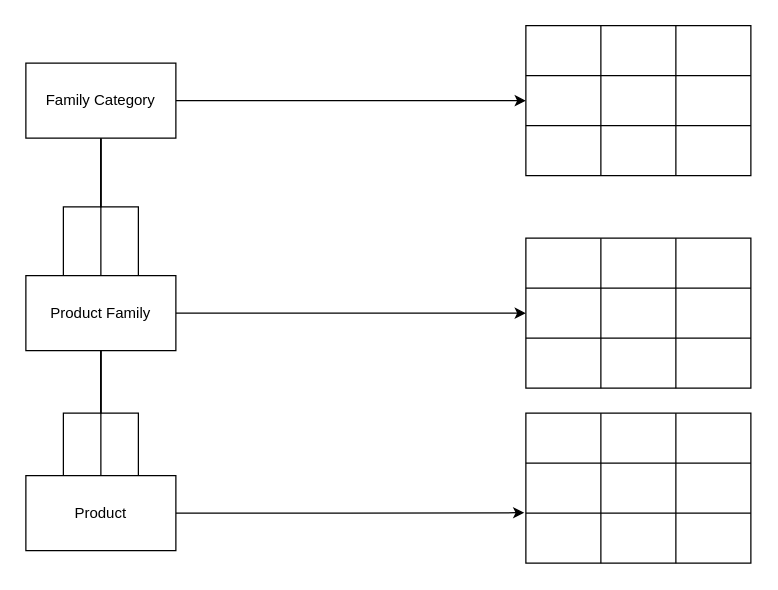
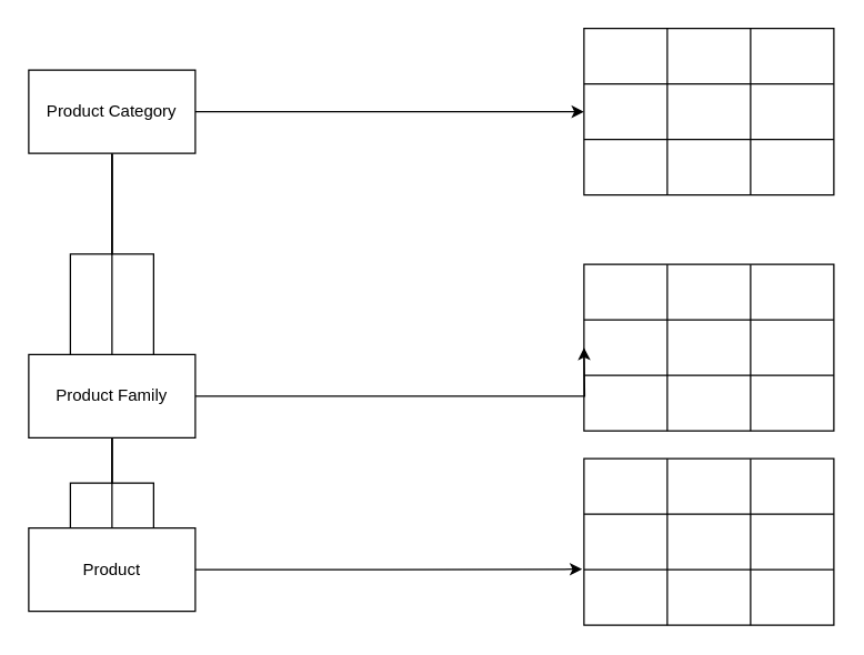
  <mxCell id="0" />
  <mxCell id="1" parent="0" />
  <mxCell id="2" value="" style="shape=table;html=1;whiteSpace=wrap;startSize=0;container=1;collapsible=0;childLayout=tableLayout;" vertex="1" parent="1"><mxGeometry x="420" y="190" width="180" height="120" as="geometry" /></mxCell>
  <mxCell id="3" value="" style="shape=tableRow;horizontal=0;startSize=0;swimlaneHead=0;swimlaneBody=0;top=0;left=0;bottom=0;right=0;collapsible=0;dropTarget=0;fillColor=none;points=[[0,0.5],[1,0.5]];portConstraint=eastwest;" vertex="1" parent="2"><mxGeometry width="180" height="40" as="geometry" /></mxCell>
  <mxCell id="4" value="" style="shape=partialRectangle;html=1;whiteSpace=wrap;connectable=0;fillColor=none;top=0;left=0;bottom=0;right=0;overflow=hidden;" vertex="1" parent="3"><mxGeometry width="60" height="40" as="geometry"><mxRectangle width="60" height="40" as="alternateBounds" /></mxGeometry></mxCell>
  <mxCell id="5" value="" style="shape=partialRectangle;html=1;whiteSpace=wrap;connectable=0;fillColor=none;top=0;left=0;bottom=0;right=0;overflow=hidden;" vertex="1" parent="3"><mxGeometry x="60" width="60" height="40" as="geometry"><mxRectangle width="60" height="40" as="alternateBounds" /></mxGeometry></mxCell>
  <mxCell id="6" value="" style="shape=partialRectangle;html=1;whiteSpace=wrap;connectable=0;fillColor=none;top=0;left=0;bottom=0;right=0;overflow=hidden;" vertex="1" parent="3"><mxGeometry x="120" width="60" height="40" as="geometry"><mxRectangle width="60" height="40" as="alternateBounds" /></mxGeometry></mxCell>
  <mxCell id="7" value="" style="shape=tableRow;horizontal=0;startSize=0;swimlaneHead=0;swimlaneBody=0;top=0;left=0;bottom=0;right=0;collapsible=0;dropTarget=0;fillColor=none;points=[[0,0.5],[1,0.5]];portConstraint=eastwest;" vertex="1" parent="2"><mxGeometry y="40" width="180" height="40" as="geometry" /></mxCell>
  <mxCell id="8" value="" style="shape=partialRectangle;html=1;whiteSpace=wrap;connectable=0;fillColor=none;top=0;left=0;bottom=0;right=0;overflow=hidden;" vertex="1" parent="7"><mxGeometry width="60" height="40" as="geometry"><mxRectangle width="60" height="40" as="alternateBounds" /></mxGeometry></mxCell>
  <mxCell id="9" value="" style="shape=partialRectangle;html=1;whiteSpace=wrap;connectable=0;fillColor=none;top=0;left=0;bottom=0;right=0;overflow=hidden;" vertex="1" parent="7"><mxGeometry x="60" width="60" height="40" as="geometry"><mxRectangle width="60" height="40" as="alternateBounds" /></mxGeometry></mxCell>
  <mxCell id="10" value="" style="shape=partialRectangle;html=1;whiteSpace=wrap;connectable=0;fillColor=none;top=0;left=0;bottom=0;right=0;overflow=hidden;" vertex="1" parent="7"><mxGeometry x="120" width="60" height="40" as="geometry"><mxRectangle width="60" height="40" as="alternateBounds" /></mxGeometry></mxCell>
  <mxCell id="11" value="" style="shape=tableRow;horizontal=0;startSize=0;swimlaneHead=0;swimlaneBody=0;top=0;left=0;bottom=0;right=0;collapsible=0;dropTarget=0;fillColor=none;points=[[0,0.5],[1,0.5]];portConstraint=eastwest;" vertex="1" parent="2"><mxGeometry y="80" width="180" height="40" as="geometry" /></mxCell>
  <mxCell id="12" value="" style="shape=partialRectangle;html=1;whiteSpace=wrap;connectable=0;fillColor=none;top=0;left=0;bottom=0;right=0;overflow=hidden;" vertex="1" parent="11"><mxGeometry width="60" height="40" as="geometry"><mxRectangle width="60" height="40" as="alternateBounds" /></mxGeometry></mxCell>
  <mxCell id="13" value="" style="shape=partialRectangle;html=1;whiteSpace=wrap;connectable=0;fillColor=none;top=0;left=0;bottom=0;right=0;overflow=hidden;" vertex="1" parent="11"><mxGeometry x="60" width="60" height="40" as="geometry"><mxRectangle width="60" height="40" as="alternateBounds" /></mxGeometry></mxCell>
  <mxCell id="14" value="" style="shape=partialRectangle;html=1;whiteSpace=wrap;connectable=0;fillColor=none;top=0;left=0;bottom=0;right=0;overflow=hidden;pointerEvents=1;" vertex="1" parent="11"><mxGeometry x="120" width="60" height="40" as="geometry"><mxRectangle width="60" height="40" as="alternateBounds" /></mxGeometry></mxCell>
  <mxCell id="15" style="edgeStyle=orthogonalEdgeStyle;rounded=0;orthogonalLoop=1;jettySize=auto;html=1;exitX=0.5;exitY=1;exitDx=0;exitDy=0;entryX=0.25;entryY=0;entryDx=0;entryDy=0;endArrow=none;endFill=0;" edge="1" parent="1" source="19" target="24"><mxGeometry relative="1" as="geometry" /></mxCell>
  <mxCell id="16" style="edgeStyle=orthogonalEdgeStyle;rounded=0;orthogonalLoop=1;jettySize=auto;html=1;exitX=0.5;exitY=1;exitDx=0;exitDy=0;endArrow=none;endFill=0;" edge="1" parent="1" source="19" target="24"><mxGeometry relative="1" as="geometry" /></mxCell>
  <mxCell id="17" style="edgeStyle=orthogonalEdgeStyle;rounded=0;orthogonalLoop=1;jettySize=auto;html=1;exitX=0.5;exitY=1;exitDx=0;exitDy=0;endArrow=none;endFill=0;entryX=0.75;entryY=0;entryDx=0;entryDy=0;" edge="1" parent="1" source="19" target="24"><mxGeometry relative="1" as="geometry"><mxPoint x="104" y="230" as="targetPoint" /></mxGeometry></mxCell>
  <mxCell id="18" style="edgeStyle=orthogonalEdgeStyle;rounded=0;orthogonalLoop=1;jettySize=auto;html=1;exitX=1;exitY=0.5;exitDx=0;exitDy=0;entryX=0;entryY=0.5;entryDx=0;entryDy=0;endArrow=classic;endFill=1;" edge="1" parent="1" source="19" target="32"><mxGeometry relative="1" as="geometry" /></mxCell>
- <mxCell id="19" value="Family Category" style="rounded=0;whiteSpace=wrap;html=1;" vertex="1" parent="1"><mxGeometry x="20" y="50" width="120" height="60" as="geometry" /></mxCell>
+ <mxCell id="19" value="Product Category" style="rounded=0;whiteSpace=wrap;html=1;" vertex="1" parent="1"><mxGeometry x="20" y="50" width="120" height="60" as="geometry" /></mxCell>
  <mxCell id="20" style="edgeStyle=orthogonalEdgeStyle;rounded=0;orthogonalLoop=1;jettySize=auto;html=1;exitX=1;exitY=0.5;exitDx=0;exitDy=0;" edge="1" parent="1" source="24"><mxGeometry relative="1" as="geometry"><mxPoint x="420" y="250" as="targetPoint" /></mxGeometry></mxCell>
  <mxCell id="21" style="edgeStyle=orthogonalEdgeStyle;rounded=0;orthogonalLoop=1;jettySize=auto;html=1;exitX=0.5;exitY=1;exitDx=0;exitDy=0;entryX=0.5;entryY=0;entryDx=0;entryDy=0;endArrow=none;endFill=0;" edge="1" parent="1" source="24" target="26"><mxGeometry relative="1" as="geometry" /></mxCell>
  <mxCell id="22" style="edgeStyle=orthogonalEdgeStyle;rounded=0;orthogonalLoop=1;jettySize=auto;html=1;exitX=0.5;exitY=1;exitDx=0;exitDy=0;entryX=0.25;entryY=0;entryDx=0;entryDy=0;endArrow=none;endFill=0;" edge="1" parent="1" source="24" target="26"><mxGeometry relative="1" as="geometry" /></mxCell>
  <mxCell id="23" style="edgeStyle=orthogonalEdgeStyle;rounded=0;orthogonalLoop=1;jettySize=auto;html=1;exitX=0.5;exitY=1;exitDx=0;exitDy=0;entryX=0.75;entryY=0;entryDx=0;entryDy=0;endArrow=none;endFill=0;" edge="1" parent="1" source="24" target="26"><mxGeometry relative="1" as="geometry" /></mxCell>
- <mxCell id="24" value="Product Family" style="rounded=0;whiteSpace=wrap;html=1;" vertex="1" parent="1"><mxGeometry x="20" y="220" width="120" height="60" as="geometry" /></mxCell>
+ <mxCell id="24" value="Product Family" style="rounded=0;whiteSpace=wrap;html=1;" vertex="1" parent="1"><mxGeometry x="20" y="255" width="120" height="60" as="geometry" /></mxCell>
  <mxCell id="25" style="edgeStyle=orthogonalEdgeStyle;rounded=0;orthogonalLoop=1;jettySize=auto;html=1;exitX=1;exitY=0.5;exitDx=0;exitDy=0;entryX=-0.007;entryY=0.664;entryDx=0;entryDy=0;entryPerimeter=0;endArrow=classic;endFill=1;" edge="1" parent="1" source="26" target="40"><mxGeometry relative="1" as="geometry" /></mxCell>
  <mxCell id="26" value="Product" style="rounded=0;whiteSpace=wrap;html=1;" vertex="1" parent="1"><mxGeometry x="20" y="380" width="120" height="60" as="geometry" /></mxCell>
  <mxCell id="27" value="" style="shape=table;html=1;whiteSpace=wrap;startSize=0;container=1;collapsible=0;childLayout=tableLayout;" vertex="1" parent="1"><mxGeometry x="420" y="20" width="180" height="120" as="geometry" /></mxCell>
  <mxCell id="28" value="" style="shape=tableRow;horizontal=0;startSize=0;swimlaneHead=0;swimlaneBody=0;top=0;left=0;bottom=0;right=0;collapsible=0;dropTarget=0;fillColor=none;points=[[0,0.5],[1,0.5]];portConstraint=eastwest;" vertex="1" parent="27"><mxGeometry width="180" height="40" as="geometry" /></mxCell>
  <mxCell id="29" value="" style="shape=partialRectangle;html=1;whiteSpace=wrap;connectable=0;fillColor=none;top=0;left=0;bottom=0;right=0;overflow=hidden;" vertex="1" parent="28"><mxGeometry width="60" height="40" as="geometry"><mxRectangle width="60" height="40" as="alternateBounds" /></mxGeometry></mxCell>
  <mxCell id="30" value="" style="shape=partialRectangle;html=1;whiteSpace=wrap;connectable=0;fillColor=none;top=0;left=0;bottom=0;right=0;overflow=hidden;" vertex="1" parent="28"><mxGeometry x="60" width="60" height="40" as="geometry"><mxRectangle width="60" height="40" as="alternateBounds" /></mxGeometry></mxCell>
  <mxCell id="31" value="" style="shape=partialRectangle;html=1;whiteSpace=wrap;connectable=0;fillColor=none;top=0;left=0;bottom=0;right=0;overflow=hidden;" vertex="1" parent="28"><mxGeometry x="120" width="60" height="40" as="geometry"><mxRectangle width="60" height="40" as="alternateBounds" /></mxGeometry></mxCell>
  <mxCell id="32" value="" style="shape=tableRow;horizontal=0;startSize=0;swimlaneHead=0;swimlaneBody=0;top=0;left=0;bottom=0;right=0;collapsible=0;dropTarget=0;fillColor=none;points=[[0,0.5],[1,0.5]];portConstraint=eastwest;" vertex="1" parent="27"><mxGeometry y="40" width="180" height="40" as="geometry" /></mxCell>
  <mxCell id="33" value="" style="shape=partialRectangle;html=1;whiteSpace=wrap;connectable=0;fillColor=none;top=0;left=0;bottom=0;right=0;overflow=hidden;" vertex="1" parent="32"><mxGeometry width="60" height="40" as="geometry"><mxRectangle width="60" height="40" as="alternateBounds" /></mxGeometry></mxCell>
  <mxCell id="34" value="" style="shape=partialRectangle;html=1;whiteSpace=wrap;connectable=0;fillColor=none;top=0;left=0;bottom=0;right=0;overflow=hidden;" vertex="1" parent="32"><mxGeometry x="60" width="60" height="40" as="geometry"><mxRectangle width="60" height="40" as="alternateBounds" /></mxGeometry></mxCell>
  <mxCell id="35" value="" style="shape=partialRectangle;html=1;whiteSpace=wrap;connectable=0;fillColor=none;top=0;left=0;bottom=0;right=0;overflow=hidden;" vertex="1" parent="32"><mxGeometry x="120" width="60" height="40" as="geometry"><mxRectangle width="60" height="40" as="alternateBounds" /></mxGeometry></mxCell>
  <mxCell id="36" value="" style="shape=tableRow;horizontal=0;startSize=0;swimlaneHead=0;swimlaneBody=0;top=0;left=0;bottom=0;right=0;collapsible=0;dropTarget=0;fillColor=none;points=[[0,0.5],[1,0.5]];portConstraint=eastwest;" vertex="1" parent="27"><mxGeometry y="80" width="180" height="40" as="geometry" /></mxCell>
  <mxCell id="37" value="" style="shape=partialRectangle;html=1;whiteSpace=wrap;connectable=0;fillColor=none;top=0;left=0;bottom=0;right=0;overflow=hidden;" vertex="1" parent="36"><mxGeometry width="60" height="40" as="geometry"><mxRectangle width="60" height="40" as="alternateBounds" /></mxGeometry></mxCell>
  <mxCell id="38" value="" style="shape=partialRectangle;html=1;whiteSpace=wrap;connectable=0;fillColor=none;top=0;left=0;bottom=0;right=0;overflow=hidden;" vertex="1" parent="36"><mxGeometry x="60" width="60" height="40" as="geometry"><mxRectangle width="60" height="40" as="alternateBounds" /></mxGeometry></mxCell>
  <mxCell id="39" value="" style="shape=partialRectangle;html=1;whiteSpace=wrap;connectable=0;fillColor=none;top=0;left=0;bottom=0;right=0;overflow=hidden;pointerEvents=1;" vertex="1" parent="36"><mxGeometry x="120" width="60" height="40" as="geometry"><mxRectangle width="60" height="40" as="alternateBounds" /></mxGeometry></mxCell>
  <mxCell id="40" value="" style="shape=table;html=1;whiteSpace=wrap;startSize=0;container=1;collapsible=0;childLayout=tableLayout;" vertex="1" parent="1"><mxGeometry x="420" y="330" width="180" height="120" as="geometry" /></mxCell>
  <mxCell id="41" value="" style="shape=tableRow;horizontal=0;startSize=0;swimlaneHead=0;swimlaneBody=0;top=0;left=0;bottom=0;right=0;collapsible=0;dropTarget=0;fillColor=none;points=[[0,0.5],[1,0.5]];portConstraint=eastwest;" vertex="1" parent="40"><mxGeometry width="180" height="40" as="geometry" /></mxCell>
  <mxCell id="42" value="" style="shape=partialRectangle;html=1;whiteSpace=wrap;connectable=0;fillColor=none;top=0;left=0;bottom=0;right=0;overflow=hidden;" vertex="1" parent="41"><mxGeometry width="60" height="40" as="geometry"><mxRectangle width="60" height="40" as="alternateBounds" /></mxGeometry></mxCell>
  <mxCell id="43" value="" style="shape=partialRectangle;html=1;whiteSpace=wrap;connectable=0;fillColor=none;top=0;left=0;bottom=0;right=0;overflow=hidden;" vertex="1" parent="41"><mxGeometry x="60" width="60" height="40" as="geometry"><mxRectangle width="60" height="40" as="alternateBounds" /></mxGeometry></mxCell>
  <mxCell id="44" value="" style="shape=partialRectangle;html=1;whiteSpace=wrap;connectable=0;fillColor=none;top=0;left=0;bottom=0;right=0;overflow=hidden;" vertex="1" parent="41"><mxGeometry x="120" width="60" height="40" as="geometry"><mxRectangle width="60" height="40" as="alternateBounds" /></mxGeometry></mxCell>
  <mxCell id="45" value="" style="shape=tableRow;horizontal=0;startSize=0;swimlaneHead=0;swimlaneBody=0;top=0;left=0;bottom=0;right=0;collapsible=0;dropTarget=0;fillColor=none;points=[[0,0.5],[1,0.5]];portConstraint=eastwest;" vertex="1" parent="40"><mxGeometry y="40" width="180" height="40" as="geometry" /></mxCell>
  <mxCell id="46" value="" style="shape=partialRectangle;html=1;whiteSpace=wrap;connectable=0;fillColor=none;top=0;left=0;bottom=0;right=0;overflow=hidden;" vertex="1" parent="45"><mxGeometry width="60" height="40" as="geometry"><mxRectangle width="60" height="40" as="alternateBounds" /></mxGeometry></mxCell>
  <mxCell id="47" value="" style="shape=partialRectangle;html=1;whiteSpace=wrap;connectable=0;fillColor=none;top=0;left=0;bottom=0;right=0;overflow=hidden;" vertex="1" parent="45"><mxGeometry x="60" width="60" height="40" as="geometry"><mxRectangle width="60" height="40" as="alternateBounds" /></mxGeometry></mxCell>
  <mxCell id="48" value="" style="shape=partialRectangle;html=1;whiteSpace=wrap;connectable=0;fillColor=none;top=0;left=0;bottom=0;right=0;overflow=hidden;" vertex="1" parent="45"><mxGeometry x="120" width="60" height="40" as="geometry"><mxRectangle width="60" height="40" as="alternateBounds" /></mxGeometry></mxCell>
  <mxCell id="49" value="" style="shape=tableRow;horizontal=0;startSize=0;swimlaneHead=0;swimlaneBody=0;top=0;left=0;bottom=0;right=0;collapsible=0;dropTarget=0;fillColor=none;points=[[0,0.5],[1,0.5]];portConstraint=eastwest;" vertex="1" parent="40"><mxGeometry y="80" width="180" height="40" as="geometry" /></mxCell>
  <mxCell id="50" value="" style="shape=partialRectangle;html=1;whiteSpace=wrap;connectable=0;fillColor=none;top=0;left=0;bottom=0;right=0;overflow=hidden;" vertex="1" parent="49"><mxGeometry width="60" height="40" as="geometry"><mxRectangle width="60" height="40" as="alternateBounds" /></mxGeometry></mxCell>
  <mxCell id="51" value="" style="shape=partialRectangle;html=1;whiteSpace=wrap;connectable=0;fillColor=none;top=0;left=0;bottom=0;right=0;overflow=hidden;" vertex="1" parent="49"><mxGeometry x="60" width="60" height="40" as="geometry"><mxRectangle width="60" height="40" as="alternateBounds" /></mxGeometry></mxCell>
  <mxCell id="52" value="" style="shape=partialRectangle;html=1;whiteSpace=wrap;connectable=0;fillColor=none;top=0;left=0;bottom=0;right=0;overflow=hidden;pointerEvents=1;" vertex="1" parent="49"><mxGeometry x="120" width="60" height="40" as="geometry"><mxRectangle width="60" height="40" as="alternateBounds" /></mxGeometry></mxCell>
